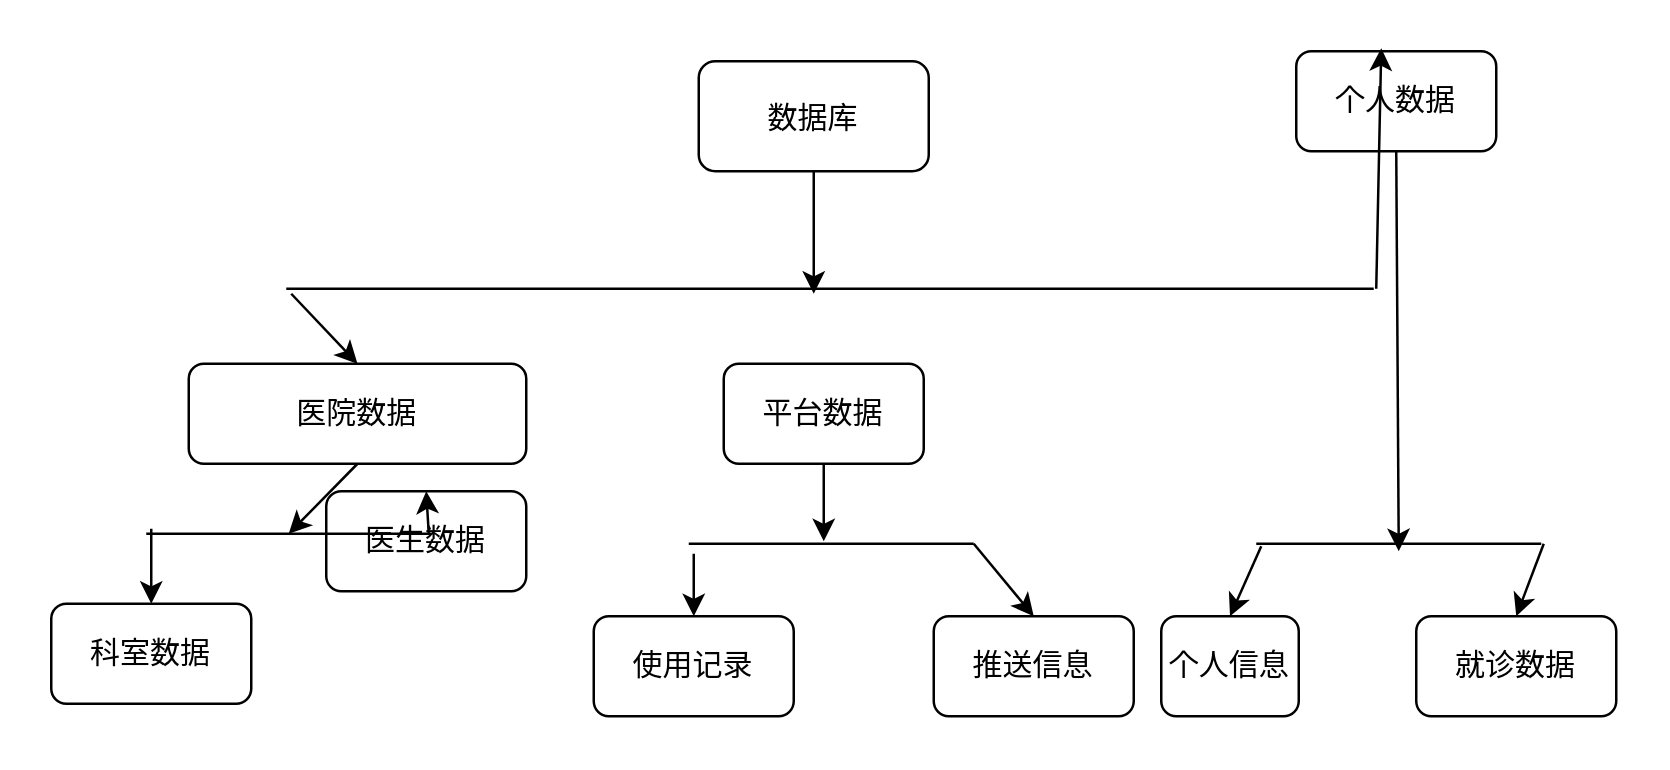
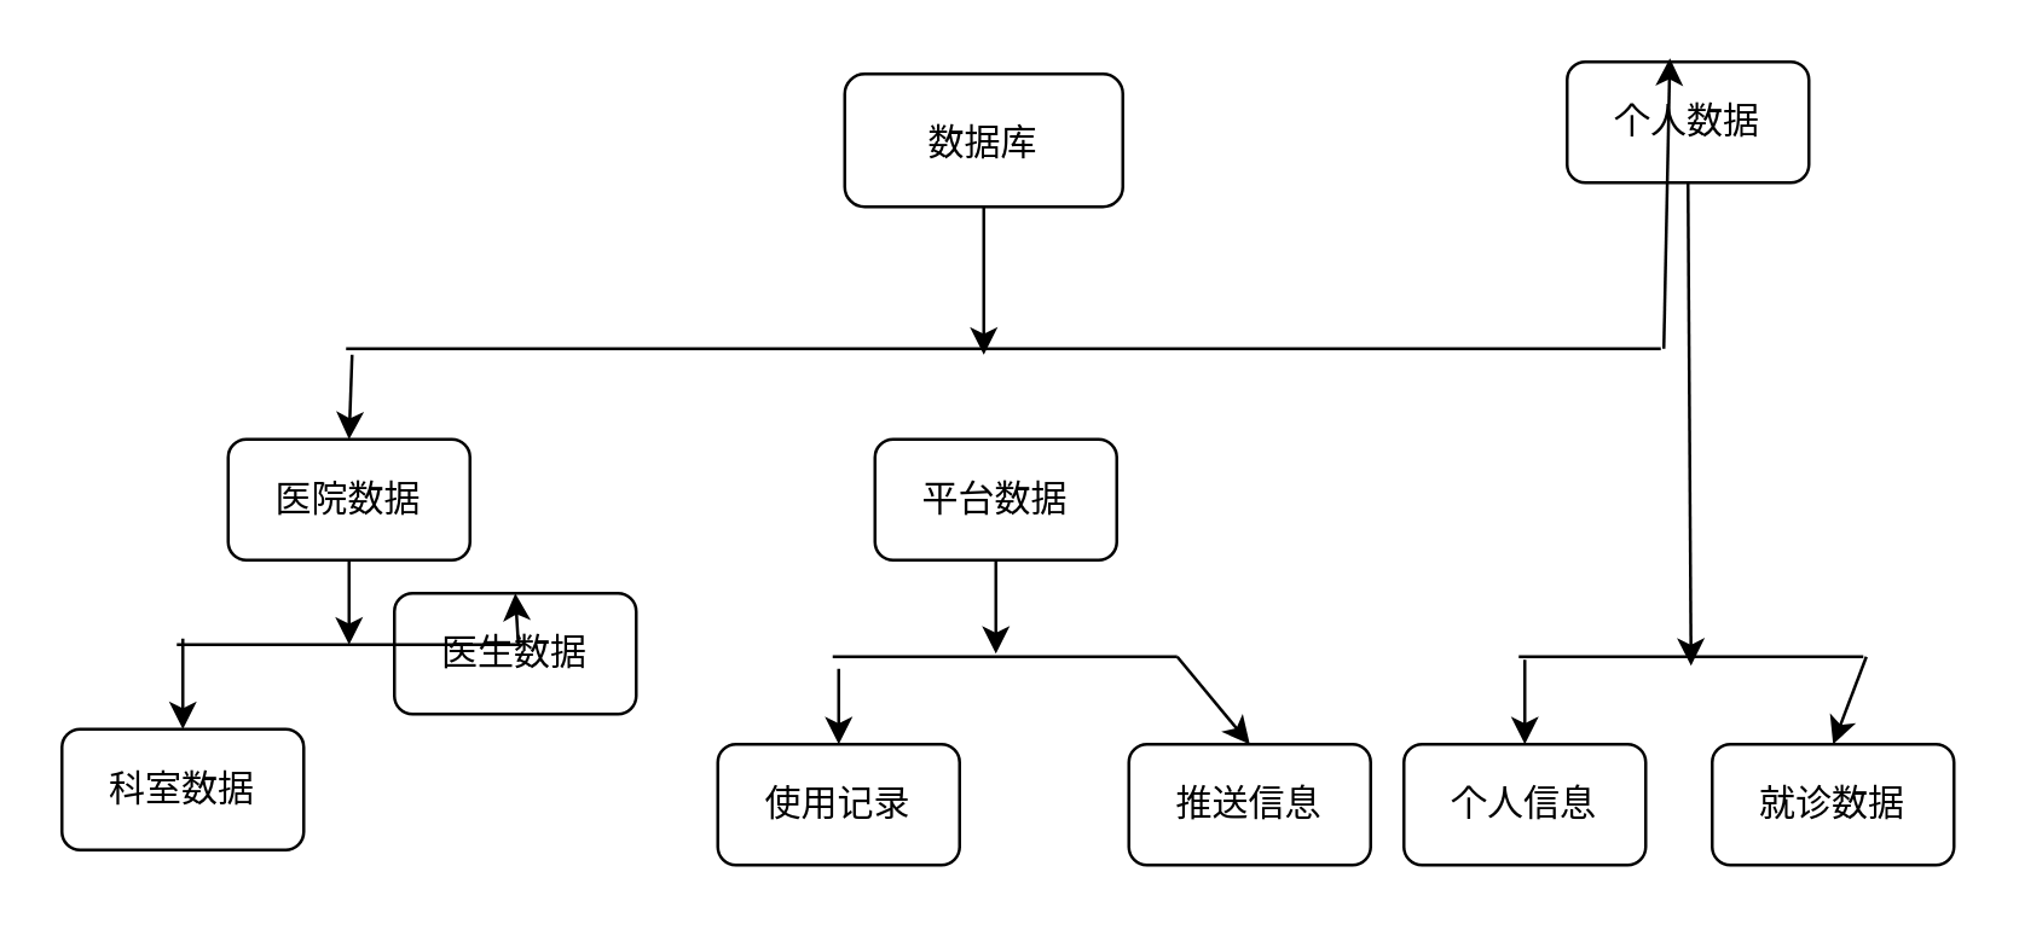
  <mxCell id="0" />
  <mxCell id="1" parent="0" />
  <mxCell id="2" value="医生数据" style="rounded=1;whiteSpace=wrap;html=1;fillColor=none;strokeColor=#000000;fontColor=#000000;" parent="1" vertex="1"><mxGeometry x="130" y="196" width="80" height="40" as="geometry" /></mxCell>
  <mxCell id="3" value="平台数据" style="rounded=1;whiteSpace=wrap;html=1;strokeColor=#000000;fillColor=none;fontColor=#000000;" parent="1" vertex="1"><mxGeometry x="289" y="145" width="80" height="40" as="geometry" /></mxCell>
  <mxCell id="4" value="个人数据" style="rounded=1;whiteSpace=wrap;html=1;strokeColor=#000000;fillColor=none;fontColor=#000000;" parent="1" vertex="1"><mxGeometry x="518" y="20" width="80" height="40" as="geometry" /></mxCell>
  <mxCell id="5" value="&lt;h3&gt;&lt;span style=&quot;font-weight: normal&quot;&gt;&lt;font color=&quot;#000000&quot; style=&quot;font-size: 12px&quot;&gt;数据库&lt;/font&gt;&lt;/span&gt;&lt;/h3&gt;" style="rounded=1;whiteSpace=wrap;html=1;strokeColor=#000000;fillColor=none;" parent="1" vertex="1"><mxGeometry x="279" y="24" width="92" height="44" as="geometry" /></mxCell>
  <mxCell id="6" value="使用记录" style="rounded=1;whiteSpace=wrap;html=1;strokeColor=#000000;fillColor=none;fontColor=#000000;" parent="1" vertex="1"><mxGeometry x="237" y="246" width="80" height="40" as="geometry" /></mxCell>
  <mxCell id="7" value="科室数据" style="rounded=1;whiteSpace=wrap;html=1;strokeColor=#000000;fillColor=none;fontColor=#000000;" parent="1" vertex="1"><mxGeometry x="20" y="241" width="80" height="40" as="geometry" /></mxCell>
- <mxCell id="8" value="医院数据" style="rounded=1;whiteSpace=wrap;html=1;strokeColor=#000000;fillColor=none;fontColor=#000000;" parent="1" vertex="1"><mxGeometry x="75" y="145" width="135" height="40" as="geometry" /></mxCell>
- <mxCell id="9" value="个人信息" style="rounded=1;whiteSpace=wrap;html=1;strokeColor=#000000;fillColor=none;fontColor=#000000;" parent="1" vertex="1"><mxGeometry x="464" y="246" width="55" height="40" as="geometry" /></mxCell>
+ <mxCell id="8" value="医院数据" style="rounded=1;whiteSpace=wrap;html=1;strokeColor=#000000;fillColor=none;fontColor=#000000;" parent="1" vertex="1"><mxGeometry x="75" y="145" width="80" height="40" as="geometry" /></mxCell>
+ <mxCell id="9" value="个人信息" style="rounded=1;whiteSpace=wrap;html=1;strokeColor=#000000;fillColor=none;fontColor=#000000;" parent="1" vertex="1"><mxGeometry x="464" y="246" width="80" height="40" as="geometry" /></mxCell>
  <mxCell id="10" value="就诊数据" style="rounded=1;whiteSpace=wrap;html=1;strokeColor=#000000;fillColor=none;fontColor=#000000;" parent="1" vertex="1"><mxGeometry x="566" y="246" width="80" height="40" as="geometry" /></mxCell>
  <mxCell id="11" value="推送信息" style="rounded=1;whiteSpace=wrap;html=1;strokeColor=#000000;fillColor=none;fontColor=#000000;" parent="1" vertex="1"><mxGeometry x="373" y="246" width="80" height="40" as="geometry" /></mxCell>
  <mxCell id="12" value="" style="endArrow=none;html=1;fontColor=#000000;strokeColor=#000000;" parent="1" edge="1"><mxGeometry width="50" height="50" relative="1" as="geometry"><mxPoint x="114" y="115" as="sourcePoint" /><mxPoint x="549" y="115" as="targetPoint" /></mxGeometry></mxCell>
  <mxCell id="13" value="" style="endArrow=none;html=1;fontColor=#000000;strokeColor=#000000;" parent="1" edge="1"><mxGeometry width="50" height="50" relative="1" as="geometry"><mxPoint x="58" y="213" as="sourcePoint" /><mxPoint x="172" y="213" as="targetPoint" /></mxGeometry></mxCell>
  <mxCell id="14" value="" style="endArrow=none;html=1;fontColor=#000000;strokeColor=#000000;" parent="1" edge="1"><mxGeometry width="50" height="50" relative="1" as="geometry"><mxPoint x="275" y="217" as="sourcePoint" /><mxPoint x="389" y="217" as="targetPoint" /></mxGeometry></mxCell>
  <mxCell id="15" value="" style="endArrow=none;html=1;fontColor=#000000;strokeColor=#000000;" parent="1" edge="1"><mxGeometry width="50" height="50" relative="1" as="geometry"><mxPoint x="502" y="217" as="sourcePoint" /><mxPoint x="616" y="217" as="targetPoint" /></mxGeometry></mxCell>
  <mxCell id="16" value="" style="endArrow=classic;html=1;strokeColor=#000000;fontColor=#000000;entryX=0.5;entryY=0;entryDx=0;entryDy=0;" parent="1" target="8" edge="1"><mxGeometry width="50" height="50" relative="1" as="geometry"><mxPoint x="116" y="117" as="sourcePoint" /><mxPoint x="353" y="161" as="targetPoint" /></mxGeometry></mxCell>
  <mxCell id="17" value="" style="endArrow=classic;html=1;strokeColor=#000000;fontColor=#000000;exitX=0.5;exitY=1;exitDx=0;exitDy=0;" parent="1" source="8" edge="1"><mxGeometry width="50" height="50" relative="1" as="geometry"><mxPoint x="126" y="127" as="sourcePoint" /><mxPoint x="115" y="213" as="targetPoint" /></mxGeometry></mxCell>
  <mxCell id="18" value="" style="endArrow=classic;html=1;strokeColor=#000000;fontColor=#000000;exitX=0.5;exitY=1;exitDx=0;exitDy=0;" parent="1" source="3" edge="1"><mxGeometry width="50" height="50" relative="1" as="geometry"><mxPoint x="248" y="201" as="sourcePoint" /><mxPoint x="329" y="216" as="targetPoint" /></mxGeometry></mxCell>
  <mxCell id="19" value="" style="endArrow=classic;html=1;strokeColor=#000000;fontColor=#000000;entryX=0.425;entryY=-0.03;entryDx=0;entryDy=0;entryPerimeter=0;" parent="1" target="4" edge="1"><mxGeometry width="50" height="50" relative="1" as="geometry"><mxPoint x="550" y="115" as="sourcePoint" /><mxPoint x="542" y="143" as="targetPoint" /></mxGeometry></mxCell>
  <mxCell id="20" value="" style="endArrow=classic;html=1;strokeColor=#000000;fontColor=#000000;exitX=0.5;exitY=1;exitDx=0;exitDy=0;" parent="1" source="4" edge="1"><mxGeometry width="50" height="50" relative="1" as="geometry"><mxPoint x="181" y="157" as="sourcePoint" /><mxPoint x="559" y="220" as="targetPoint" /></mxGeometry></mxCell>
  <mxCell id="21" value="" style="endArrow=classic;html=1;strokeColor=#000000;fontColor=#000000;entryX=0.5;entryY=0;entryDx=0;entryDy=0;" parent="1" target="7" edge="1"><mxGeometry width="50" height="50" relative="1" as="geometry"><mxPoint x="60" y="211" as="sourcePoint" /><mxPoint x="44" y="239" as="targetPoint" /></mxGeometry></mxCell>
  <mxCell id="22" value="" style="endArrow=classic;html=1;strokeColor=#000000;fontColor=#000000;entryX=0.5;entryY=0;entryDx=0;entryDy=0;" parent="1" target="2" edge="1"><mxGeometry width="50" height="50" relative="1" as="geometry"><mxPoint x="171" y="213" as="sourcePoint" /><mxPoint x="155" y="241" as="targetPoint" /></mxGeometry></mxCell>
  <mxCell id="23" value="" style="endArrow=classic;html=1;strokeColor=#000000;fontColor=#000000;entryX=0.5;entryY=0;entryDx=0;entryDy=0;" parent="1" target="9" edge="1"><mxGeometry width="50" height="50" relative="1" as="geometry"><mxPoint x="504" y="218" as="sourcePoint" /><mxPoint x="496" y="246" as="targetPoint" /></mxGeometry></mxCell>
  <mxCell id="24" value="" style="endArrow=classic;html=1;strokeColor=#000000;fontColor=#000000;entryX=0.5;entryY=0;entryDx=0;entryDy=0;" parent="1" target="11" edge="1"><mxGeometry width="50" height="50" relative="1" as="geometry"><mxPoint x="389" y="217" as="sourcePoint" /><mxPoint x="381" y="245" as="targetPoint" /></mxGeometry></mxCell>
  <mxCell id="25" value="" style="endArrow=classic;html=1;strokeColor=#000000;fontColor=#000000;entryX=0.5;entryY=0;entryDx=0;entryDy=0;" parent="1" target="6" edge="1"><mxGeometry width="50" height="50" relative="1" as="geometry"><mxPoint x="277" y="221" as="sourcePoint" /><mxPoint x="270" y="241" as="targetPoint" /></mxGeometry></mxCell>
  <mxCell id="26" value="" style="endArrow=classic;html=1;strokeColor=#000000;fontColor=#000000;entryX=0.5;entryY=0;entryDx=0;entryDy=0;" parent="1" target="10" edge="1"><mxGeometry width="50" height="50" relative="1" as="geometry"><mxPoint x="617" y="217" as="sourcePoint" /><mxPoint x="603" y="245" as="targetPoint" /></mxGeometry></mxCell>
  <mxCell id="27" value="" style="endArrow=classic;html=1;strokeColor=#000000;fontColor=#000000;exitX=0.5;exitY=1;exitDx=0;exitDy=0;" parent="1" source="5" edge="1"><mxGeometry width="50" height="50" relative="1" as="geometry"><mxPoint x="303" y="211" as="sourcePoint" /><mxPoint x="325" y="117" as="targetPoint" /></mxGeometry></mxCell>
